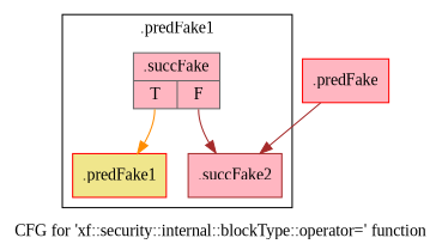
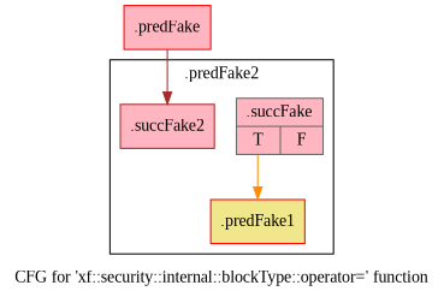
  digraph {
    fontname="Liberation Serif"
    label="CFG for 'xf::security::internal::blockType::operator=' function"
    node [color=red filename="./sha1.hpp" fillcolor=lightpink fontname="Liberation Serif" linenumber=47 shape=record style=filled]
    edge [color=brown execusionnum=0 filename="./sha1.hpp" fontname="Liberation Serif"]
    n1 [fillcolor=khaki label="{.predFake1}"]
    n2 [color=gray40 label="{.succFake|{<s0>T|<s1>F}}"]
    n3 [color=brown label="{.succFake2}"]
    n4 [label="{.predFake}" filename="" linenumber=""]
    subgraph cluster_1 {
      invocationtime=-1
-     label=".predFake1"
+     label=".predFake2"
      tripcount=0
      n1
      n2
      n3
    }
    n2 -> n1 [color=darkorange tailport=s0]
-   n2 -> n3 [tailport=s1]
    n4 -> n3
  }
